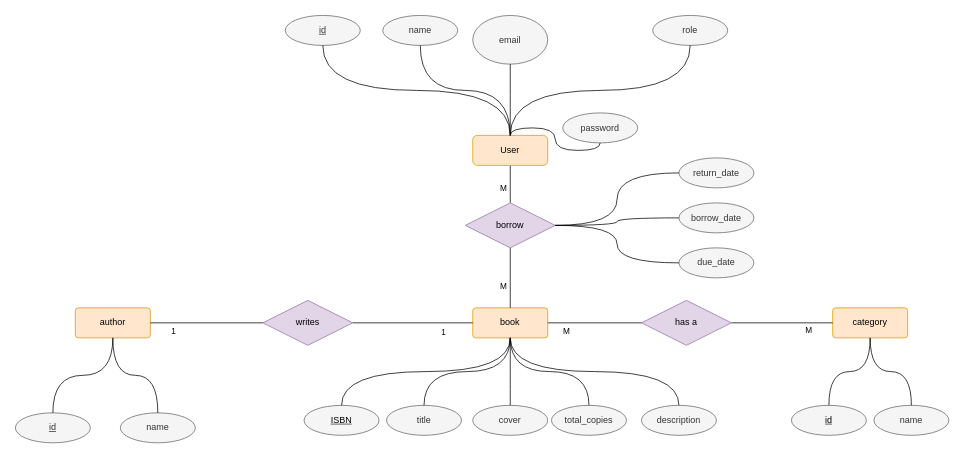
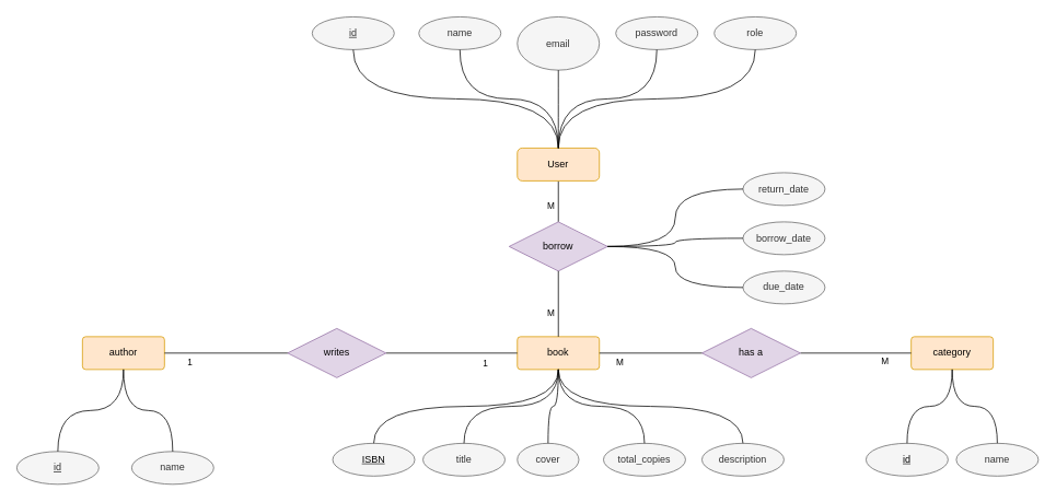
  <mxCell id="0" />
  <mxCell id="1" parent="0" />
  <mxCell id="2" style="edgeStyle=none;html=1;entryX=0.5;entryY=0;entryDx=0;entryDy=0;strokeColor=default;endArrow=none;endFill=0;" edge="1" parent="1" source="4" target="32"><mxGeometry relative="1" as="geometry" /></mxCell>
  <mxCell id="3" value="M" style="edgeLabel;html=1;align=center;verticalAlign=top;resizable=0;points=[];fontStyle=0;labelBackgroundColor=none;" vertex="1" connectable="0" parent="2"><mxGeometry x="-0.268" y="3" relative="1" as="geometry"><mxPoint x="-13" as="offset" /></mxGeometry></mxCell>
  <mxCell id="4" value="User" style="whiteSpace=wrap;html=1;align=center;rounded=1;fillColor=#ffe6cc;strokeColor=#d79b00;" parent="1" vertex="1"><mxGeometry x="630" y="180" width="100" height="40" as="geometry" /></mxCell>
  <mxCell id="5" value="id" style="ellipse;whiteSpace=wrap;html=1;align=center;fontStyle=4;fillColor=#f5f5f5;fontColor=#333333;strokeColor=#666666;" parent="1" vertex="1"><mxGeometry x="380" y="20" width="100" height="40" as="geometry" /></mxCell>
  <mxCell id="6" value="name" style="ellipse;whiteSpace=wrap;html=1;align=center;fillColor=#f5f5f5;fontColor=#333333;strokeColor=#666666;" parent="1" vertex="1"><mxGeometry x="510" y="20" width="100" height="40" as="geometry" /></mxCell>
  <mxCell id="7" value="email" style="ellipse;whiteSpace=wrap;html=1;align=center;fillColor=#f5f5f5;fontColor=#333333;strokeColor=#666666;" parent="1" vertex="1"><mxGeometry x="630" y="20" width="100" height="65" as="geometry" /></mxCell>
- <mxCell id="8" value="password" style="ellipse;whiteSpace=wrap;html=1;align=center;fillColor=#f5f5f5;fontColor=#333333;strokeColor=#666666;" parent="1" vertex="1"><mxGeometry x="750" y="150" width="100" height="40" as="geometry" /></mxCell>
+ <mxCell id="8" value="password" style="ellipse;whiteSpace=wrap;html=1;align=center;fillColor=#f5f5f5;fontColor=#333333;strokeColor=#666666;" parent="1" vertex="1"><mxGeometry x="750" y="20" width="100" height="40" as="geometry" /></mxCell>
  <mxCell id="9" value="role" style="ellipse;whiteSpace=wrap;html=1;align=center;fillColor=#f5f5f5;fontColor=#333333;strokeColor=#666666;" parent="1" vertex="1"><mxGeometry x="870" y="20" width="100" height="40" as="geometry" /></mxCell>
  <mxCell id="10" value="" style="endArrow=none;html=1;entryX=0.5;entryY=1;entryDx=0;entryDy=0;exitX=0.5;exitY=0;exitDx=0;exitDy=0;edgeStyle=orthogonalEdgeStyle;curved=1;" parent="1" source="4" target="5" edge="1"><mxGeometry width="50" height="50" relative="1" as="geometry"><mxPoint x="390" y="190" as="sourcePoint" /><mxPoint x="440" y="140" as="targetPoint" /></mxGeometry></mxCell>
  <mxCell id="11" value="" style="endArrow=none;html=1;entryX=0.5;entryY=1;entryDx=0;entryDy=0;edgeStyle=orthogonalEdgeStyle;curved=1;exitX=0.5;exitY=0;exitDx=0;exitDy=0;" parent="1" source="4" target="6" edge="1"><mxGeometry width="50" height="50" relative="1" as="geometry"><mxPoint x="670" y="100" as="sourcePoint" /><mxPoint x="440" y="70" as="targetPoint" /></mxGeometry></mxCell>
  <mxCell id="12" value="" style="endArrow=none;html=1;entryX=0.5;entryY=1;entryDx=0;entryDy=0;exitX=0.5;exitY=0;exitDx=0;exitDy=0;edgeStyle=orthogonalEdgeStyle;curved=1;" parent="1" source="4" target="9" edge="1"><mxGeometry width="50" height="50" relative="1" as="geometry"><mxPoint x="690" y="130" as="sourcePoint" /><mxPoint x="450" y="80" as="targetPoint" /></mxGeometry></mxCell>
  <mxCell id="13" value="" style="endArrow=none;html=1;entryX=0.5;entryY=1;entryDx=0;entryDy=0;exitX=0.5;exitY=0;exitDx=0;exitDy=0;edgeStyle=orthogonalEdgeStyle;curved=1;" parent="1" source="4" target="8" edge="1"><mxGeometry width="50" height="50" relative="1" as="geometry"><mxPoint x="700" y="140" as="sourcePoint" /><mxPoint x="460" y="90" as="targetPoint" /></mxGeometry></mxCell>
  <mxCell id="14" value="" style="endArrow=none;html=1;entryX=0.5;entryY=1;entryDx=0;entryDy=0;edgeStyle=orthogonalEdgeStyle;curved=1;exitX=0.5;exitY=0;exitDx=0;exitDy=0;" parent="1" source="4" target="7" edge="1"><mxGeometry width="50" height="50" relative="1" as="geometry"><mxPoint x="660" y="170" as="sourcePoint" /><mxPoint x="470" y="100" as="targetPoint" /></mxGeometry></mxCell>
  <mxCell id="15" value="author" style="rounded=1;arcSize=10;whiteSpace=wrap;html=1;align=center;fillColor=#ffe6cc;strokeColor=#d79b00;" parent="1" vertex="1"><mxGeometry x="100" y="410" width="100" height="40" as="geometry" /></mxCell>
  <mxCell id="16" value="book" style="rounded=1;arcSize=10;whiteSpace=wrap;html=1;align=center;fillColor=#ffe6cc;strokeColor=#d79b00;" parent="1" vertex="1"><mxGeometry x="630" y="410" width="100" height="40" as="geometry" /></mxCell>
  <mxCell id="17" value="&lt;span style=&quot;color: rgb(0, 0, 0);&quot;&gt;ISBN&lt;/span&gt;" style="ellipse;whiteSpace=wrap;html=1;align=center;fontStyle=4;fillColor=#f5f5f5;fontColor=#333333;strokeColor=#666666;" parent="1" vertex="1"><mxGeometry x="405" y="540" width="100" height="40" as="geometry" /></mxCell>
  <mxCell id="18" value="" style="endArrow=none;html=1;entryX=0.5;entryY=0;entryDx=0;entryDy=0;exitX=0.5;exitY=1;exitDx=0;exitDy=0;edgeStyle=orthogonalEdgeStyle;curved=1;" parent="1" source="16" target="17" edge="1"><mxGeometry width="50" height="50" relative="1" as="geometry"><mxPoint x="590" y="630" as="sourcePoint" /><mxPoint x="380" y="620" as="targetPoint" /></mxGeometry></mxCell>
  <mxCell id="19" value="title" style="ellipse;whiteSpace=wrap;html=1;align=center;fillColor=#f5f5f5;fontColor=#333333;strokeColor=#666666;" parent="1" vertex="1"><mxGeometry x="515" y="540" width="100" height="40" as="geometry" /></mxCell>
  <mxCell id="20" value="" style="endArrow=none;html=1;entryX=0.5;entryY=0;entryDx=0;entryDy=0;edgeStyle=orthogonalEdgeStyle;curved=1;exitX=0.5;exitY=1;exitDx=0;exitDy=0;" parent="1" source="16" target="19" edge="1"><mxGeometry width="50" height="50" relative="1" as="geometry"><mxPoint x="555" y="730" as="sourcePoint" /><mxPoint x="315" y="620" as="targetPoint" /></mxGeometry></mxCell>
  <mxCell id="21" value="" style="edgeStyle=none;html=1;" parent="1" edge="1"><mxGeometry relative="1" as="geometry"><mxPoint x="1075" y="280" as="targetPoint" /></mxGeometry></mxCell>
- <mxCell id="22" value="cover" style="ellipse;whiteSpace=wrap;html=1;align=center;fillColor=#f5f5f5;fontColor=#333333;strokeColor=#666666;" parent="1" vertex="1"><mxGeometry x="630" y="540" width="100" height="40" as="geometry" /></mxCell>
+ <mxCell id="22" value="cover" style="ellipse;whiteSpace=wrap;html=1;align=center;fillColor=#f5f5f5;fontColor=#333333;strokeColor=#666666;" parent="1" vertex="1"><mxGeometry x="630" y="540" width="75" height="40" as="geometry" /></mxCell>
  <mxCell id="23" value="" style="endArrow=none;html=1;entryX=0.5;entryY=0;entryDx=0;entryDy=0;edgeStyle=orthogonalEdgeStyle;curved=1;exitX=0.5;exitY=1;exitDx=0;exitDy=0;" parent="1" source="16" target="22" edge="1"><mxGeometry width="50" height="50" relative="1" as="geometry"><mxPoint x="660" y="450" as="sourcePoint" /><mxPoint x="665" y="620" as="targetPoint" /></mxGeometry></mxCell>
  <mxCell id="24" value="total_copies" style="ellipse;whiteSpace=wrap;html=1;align=center;fillColor=#f5f5f5;fontColor=#333333;strokeColor=#666666;" parent="1" vertex="1"><mxGeometry x="735" y="540" width="100" height="40" as="geometry" /></mxCell>
  <mxCell id="25" value="" style="endArrow=none;html=1;entryX=0.5;entryY=0;entryDx=0;entryDy=0;edgeStyle=orthogonalEdgeStyle;curved=1;exitX=0.5;exitY=1;exitDx=0;exitDy=0;" parent="1" source="16" target="24" edge="1"><mxGeometry width="50" height="50" relative="1" as="geometry"><mxPoint x="650" y="450" as="sourcePoint" /><mxPoint x="775" y="620" as="targetPoint" /></mxGeometry></mxCell>
  <mxCell id="26" value="id" style="ellipse;whiteSpace=wrap;html=1;align=center;fontStyle=4;fillColor=#f5f5f5;fontColor=#333333;strokeColor=#666666;" parent="1" vertex="1"><mxGeometry x="20" y="550" width="100" height="40" as="geometry" /></mxCell>
  <mxCell id="27" value="" style="endArrow=none;html=1;entryX=0.5;entryY=0;entryDx=0;entryDy=0;exitX=0.5;exitY=1;exitDx=0;exitDy=0;edgeStyle=orthogonalEdgeStyle;curved=1;" parent="1" source="15" target="26" edge="1"><mxGeometry width="50" height="50" relative="1" as="geometry"><mxPoint x="310" y="470" as="sourcePoint" /><mxPoint x="70" y="640" as="targetPoint" /></mxGeometry></mxCell>
  <mxCell id="28" value="name" style="ellipse;whiteSpace=wrap;html=1;align=center;fillColor=#f5f5f5;fontColor=#333333;strokeColor=#666666;" vertex="1" parent="1"><mxGeometry x="160" y="550" width="100" height="40" as="geometry" /></mxCell>
  <mxCell id="29" value="" style="endArrow=none;html=1;entryX=0.5;entryY=0;entryDx=0;entryDy=0;edgeStyle=orthogonalEdgeStyle;curved=1;exitX=0.5;exitY=1;exitDx=0;exitDy=0;" edge="1" parent="1" target="28" source="15"><mxGeometry width="50" height="50" relative="1" as="geometry"><mxPoint x="60" y="610" as="sourcePoint" /><mxPoint x="100" y="580" as="targetPoint" /></mxGeometry></mxCell>
  <mxCell id="30" value="description" style="ellipse;whiteSpace=wrap;html=1;align=center;fillColor=#f5f5f5;fontColor=#333333;strokeColor=#666666;" vertex="1" parent="1"><mxGeometry x="855" y="540" width="100" height="40" as="geometry" /></mxCell>
  <mxCell id="31" value="" style="endArrow=none;html=1;entryX=0.5;entryY=0;entryDx=0;entryDy=0;edgeStyle=orthogonalEdgeStyle;curved=1;exitX=0.5;exitY=1;exitDx=0;exitDy=0;" edge="1" parent="1" target="30" source="16"><mxGeometry width="50" height="50" relative="1" as="geometry"><mxPoint x="845" y="440" as="sourcePoint" /><mxPoint x="890" y="610" as="targetPoint" /></mxGeometry></mxCell>
  <mxCell id="32" value="borrow" style="shape=rhombus;perimeter=rhombusPerimeter;whiteSpace=wrap;html=1;align=center;fillColor=#e1d5e7;strokeColor=#9673a6;" vertex="1" parent="1"><mxGeometry x="620" y="270" width="120" height="60" as="geometry" /></mxCell>
  <mxCell id="33" style="edgeStyle=none;html=1;entryX=0.5;entryY=0;entryDx=0;entryDy=0;strokeColor=default;endArrow=none;endFill=0;exitX=0.5;exitY=1;exitDx=0;exitDy=0;" edge="1" parent="1" source="32" target="16"><mxGeometry relative="1" as="geometry"><mxPoint x="750" y="340" as="sourcePoint" /><mxPoint x="750" y="400" as="targetPoint" /></mxGeometry></mxCell>
  <mxCell id="34" value="M" style="edgeLabel;html=1;align=center;verticalAlign=top;resizable=0;points=[];fontStyle=0;labelBackgroundColor=none;" vertex="1" connectable="0" parent="33"><mxGeometry x="-0.044" y="-3" relative="1" as="geometry"><mxPoint x="-7" y="1" as="offset" /></mxGeometry></mxCell>
  <mxCell id="35" value="due_date" style="ellipse;whiteSpace=wrap;html=1;align=center;fillColor=#f5f5f5;fontColor=#333333;strokeColor=#666666;" vertex="1" parent="1"><mxGeometry x="905" y="330" width="100" height="40" as="geometry" /></mxCell>
  <mxCell id="36" value="" style="endArrow=none;html=1;entryX=0;entryY=0.5;entryDx=0;entryDy=0;edgeStyle=orthogonalEdgeStyle;curved=1;exitX=1;exitY=0.5;exitDx=0;exitDy=0;" edge="1" parent="1" target="35" source="32"><mxGeometry width="50" height="50" relative="1" as="geometry"><mxPoint x="810" y="311" as="sourcePoint" /><mxPoint x="1020" y="470" as="targetPoint" /></mxGeometry></mxCell>
  <mxCell id="37" value="borrow_date" style="ellipse;whiteSpace=wrap;html=1;align=center;fillColor=#f5f5f5;fontColor=#333333;strokeColor=#666666;" vertex="1" parent="1"><mxGeometry x="905" y="270" width="100" height="40" as="geometry" /></mxCell>
  <mxCell id="38" value="" style="endArrow=none;html=1;entryX=0;entryY=0.5;entryDx=0;entryDy=0;edgeStyle=orthogonalEdgeStyle;curved=1;exitX=1;exitY=0.5;exitDx=0;exitDy=0;" edge="1" parent="1" target="37" source="32"><mxGeometry width="50" height="50" relative="1" as="geometry"><mxPoint x="835" y="270" as="sourcePoint" /><mxPoint x="1040" y="430" as="targetPoint" /></mxGeometry></mxCell>
  <mxCell id="39" style="edgeStyle=none;html=1;entryX=1;entryY=0.5;entryDx=0;entryDy=0;strokeColor=default;endArrow=none;endFill=0;exitX=0;exitY=0.5;exitDx=0;exitDy=0;" edge="1" parent="1" target="41" source="16"><mxGeometry relative="1" as="geometry"><mxPoint x="420" y="310" as="sourcePoint" /></mxGeometry></mxCell>
  <mxCell id="40" value="1" style="edgeLabel;html=1;align=center;verticalAlign=top;resizable=0;points=[];fontStyle=0;labelBackgroundColor=none;" vertex="1" connectable="0" parent="39"><mxGeometry x="-0.498" relative="1" as="geometry"><mxPoint as="offset" /></mxGeometry></mxCell>
  <mxCell id="41" value="writes" style="shape=rhombus;perimeter=rhombusPerimeter;whiteSpace=wrap;html=1;align=center;fillColor=#e1d5e7;strokeColor=#9673a6;" vertex="1" parent="1"><mxGeometry x="350" y="400" width="120" height="60" as="geometry" /></mxCell>
  <mxCell id="42" style="edgeStyle=none;html=1;entryX=1;entryY=0.5;entryDx=0;entryDy=0;strokeColor=default;endArrow=none;endFill=0;exitX=0;exitY=0.5;exitDx=0;exitDy=0;" edge="1" parent="1" source="41" target="15"><mxGeometry relative="1" as="geometry"><mxPoint x="490" y="430" as="sourcePoint" /><mxPoint x="420" y="500" as="targetPoint" /></mxGeometry></mxCell>
  <mxCell id="43" value="1" style="edgeLabel;html=1;align=center;verticalAlign=top;resizable=0;points=[];fontStyle=0;labelBackgroundColor=none;" vertex="1" connectable="0" parent="42"><mxGeometry x="0.602" y="-1" relative="1" as="geometry"><mxPoint as="offset" /></mxGeometry></mxCell>
  <mxCell id="44" value="category" style="rounded=1;arcSize=10;whiteSpace=wrap;html=1;align=center;fillColor=#ffe6cc;strokeColor=#d79b00;" vertex="1" parent="1"><mxGeometry x="1110" y="410" width="100" height="40" as="geometry" /></mxCell>
  <mxCell id="45" style="edgeStyle=none;html=1;entryX=1;entryY=0.5;entryDx=0;entryDy=0;strokeColor=default;endArrow=none;endFill=0;exitX=0;exitY=0.5;exitDx=0;exitDy=0;" edge="1" parent="1" target="47" source="44"><mxGeometry relative="1" as="geometry"><mxPoint x="1040" y="420" as="sourcePoint" /></mxGeometry></mxCell>
  <mxCell id="46" value="M" style="edgeLabel;html=1;align=center;verticalAlign=top;resizable=0;points=[];fontStyle=0;labelBackgroundColor=none;" vertex="1" connectable="0" parent="45"><mxGeometry x="-0.511" y="-3" relative="1" as="geometry"><mxPoint as="offset" /></mxGeometry></mxCell>
  <mxCell id="47" value="has a" style="shape=rhombus;perimeter=rhombusPerimeter;whiteSpace=wrap;html=1;align=center;fillColor=#e1d5e7;strokeColor=#9673a6;" vertex="1" parent="1"><mxGeometry x="855" y="400" width="120" height="60" as="geometry" /></mxCell>
  <mxCell id="48" style="edgeStyle=none;html=1;entryX=1;entryY=0.5;entryDx=0;entryDy=0;strokeColor=default;endArrow=none;endFill=0;exitX=0;exitY=0.5;exitDx=0;exitDy=0;" edge="1" parent="1" source="47" target="16"><mxGeometry relative="1" as="geometry"><mxPoint x="900" y="420" as="sourcePoint" /><mxPoint x="610" y="420" as="targetPoint" /></mxGeometry></mxCell>
  <mxCell id="49" value="M" style="edgeLabel;html=1;align=center;verticalAlign=top;resizable=0;points=[];fontStyle=0;labelBackgroundColor=none;" vertex="1" connectable="0" parent="48"><mxGeometry x="0.637" y="-1" relative="1" as="geometry"><mxPoint x="1" as="offset" /></mxGeometry></mxCell>
  <mxCell id="50" value="&lt;span style=&quot;color: rgb(0, 0, 0);&quot;&gt;id&lt;/span&gt;" style="ellipse;whiteSpace=wrap;html=1;align=center;fontStyle=4;fillColor=#f5f5f5;fontColor=#333333;strokeColor=#666666;" vertex="1" parent="1"><mxGeometry x="1055" y="540" width="100" height="40" as="geometry" /></mxCell>
  <mxCell id="51" value="" style="endArrow=none;html=1;entryX=0.5;entryY=0;entryDx=0;entryDy=0;edgeStyle=orthogonalEdgeStyle;curved=1;exitX=0.5;exitY=1;exitDx=0;exitDy=0;" edge="1" parent="1" target="50" source="44"><mxGeometry width="50" height="50" relative="1" as="geometry"><mxPoint x="1050" y="450" as="sourcePoint" /><mxPoint x="915" y="665" as="targetPoint" /></mxGeometry></mxCell>
  <mxCell id="52" value="name" style="ellipse;whiteSpace=wrap;html=1;align=center;fillColor=#f5f5f5;fontColor=#333333;strokeColor=#666666;" vertex="1" parent="1"><mxGeometry x="1165" y="540" width="100" height="40" as="geometry" /></mxCell>
  <mxCell id="53" value="" style="endArrow=none;html=1;entryX=0.5;entryY=0;entryDx=0;entryDy=0;edgeStyle=orthogonalEdgeStyle;curved=1;exitX=0.5;exitY=1;exitDx=0;exitDy=0;" edge="1" parent="1" target="52" source="44"><mxGeometry width="50" height="50" relative="1" as="geometry"><mxPoint x="1215" y="495" as="sourcePoint" /><mxPoint x="850" y="665" as="targetPoint" /></mxGeometry></mxCell>
  <mxCell id="54" value="return_date" style="ellipse;whiteSpace=wrap;html=1;align=center;fillColor=#f5f5f5;fontColor=#333333;strokeColor=#666666;" vertex="1" parent="1"><mxGeometry x="905" y="210" width="100" height="40" as="geometry" /></mxCell>
  <mxCell id="55" value="" style="endArrow=none;html=1;entryX=0;entryY=0.5;entryDx=0;entryDy=0;edgeStyle=orthogonalEdgeStyle;curved=1;exitX=1;exitY=0.5;exitDx=0;exitDy=0;" edge="1" parent="1" target="54" source="32"><mxGeometry width="50" height="50" relative="1" as="geometry"><mxPoint x="730" y="230" as="sourcePoint" /><mxPoint x="1040" y="370" as="targetPoint" /></mxGeometry></mxCell>
